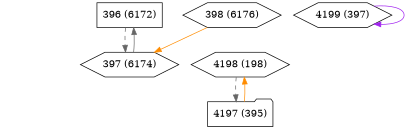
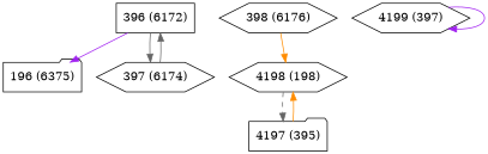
  digraph {
    node [color=black shape=hexagon]
    edge [color=gray40 style=solid]
+   196 [label="\N (6375)" shape=folder]
    396 [label="\N (6172)" shape=box]
    397 [label="\N (6174)"]
    398 [label="\N (6176)"]
    4197 [label="\N (395)" shape=folder]
    4198 [label="\N (198)"]
    4199 [label="\N (397)"]
-   396 -> 397 [style=dashed]
+   396 -> 196 [color=purple]
+   396 -> 397
    397 -> 396
-   398 -> 397 [color=darkorange]
+   398 -> 4198 [color=darkorange]
    4197 -> 4198 [color=darkorange]
    4198 -> 4197 [style=dashed]
    4199 -> 4199 [color=purple]
  }
